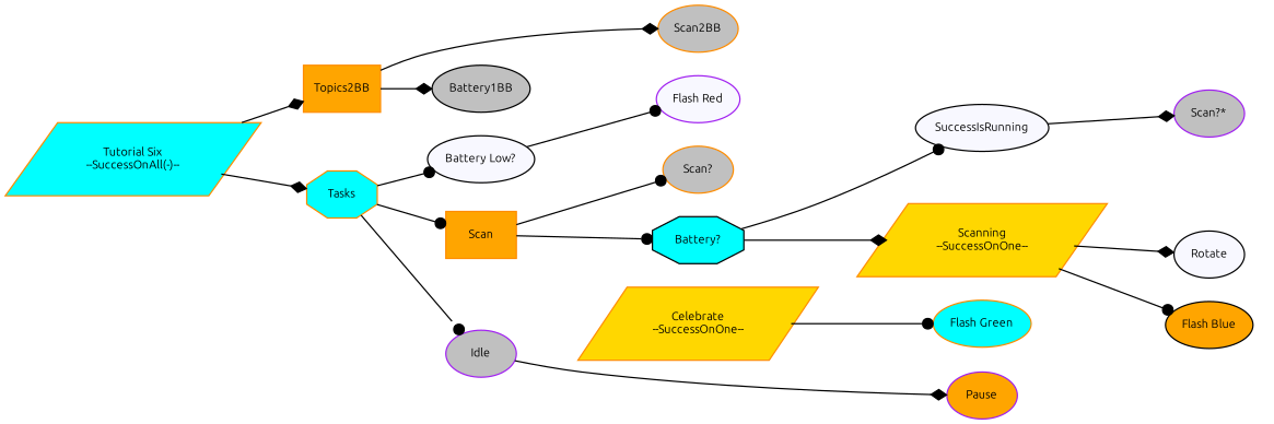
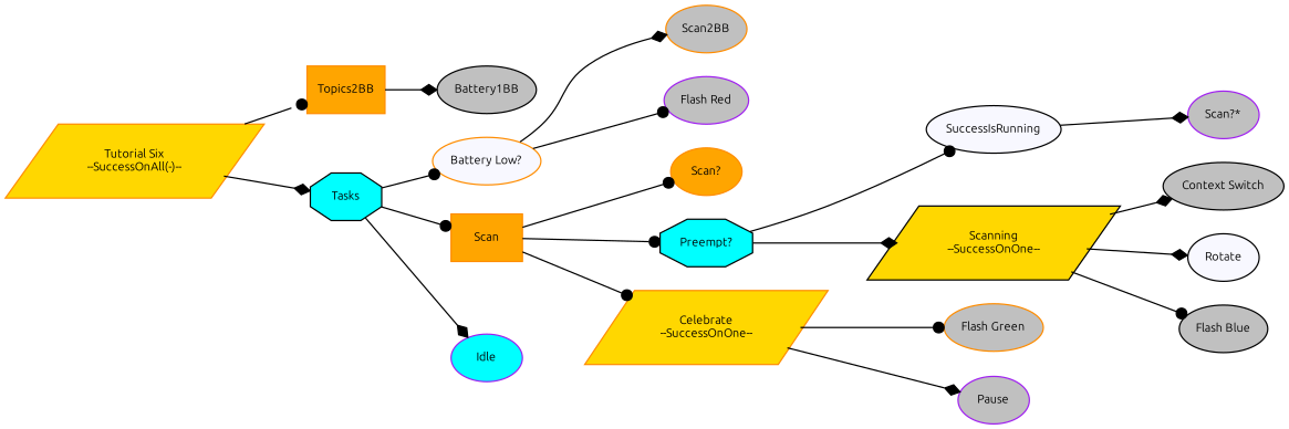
  digraph {
    fontname=Ubuntu
    rankdir=LR
    node [color=black fillcolor=gray fontcolor=black fontname=Ubuntu fontsize=9 shape=ellipse style=filled]
    edge [arrowhead=diamond fontname=Ubuntu]
-   n1 [color=darkorange fillcolor=cyan label="Tutorial Six\n--SuccessOnAll(-)--" shape=parallelogram]
+   n1 [color=darkorange fillcolor=gold label="Tutorial Six\n--SuccessOnAll(-)--" shape=parallelogram]
    n2 [color=darkorange fillcolor=orange label=Topics2BB shape=box]
-   n3 [color=darkorange fillcolor=cyan label=Tasks shape=octagon]
+   n3 [fillcolor=cyan label=Tasks shape=octagon]
    n4 [color=darkorange label=Scan2BB]
    n5 [label=Battery1BB]
-   n6 [fillcolor=ghostwhite label="Battery Low?"]
+   n6 [color=darkorange fillcolor=ghostwhite label="Battery Low?"]
    n7 [color=darkorange fillcolor=orange label=Scan shape=box]
-   n8 [color=purple label=Idle]
-   n9 [color=purple fillcolor=ghostwhite label="Flash Red"]
-   n10 [color=darkorange label="Scan?"]
-   n11 [fillcolor=cyan label="Battery?" shape=octagon]
+   n8 [color=purple fillcolor=cyan label=Idle]
+   n9 [color=purple label="Flash Red"]
+   n10 [color=darkorange fillcolor=orange label="Scan?"]
+   n11 [fillcolor=cyan label="Preempt?" shape=octagon]
    n12 [color=darkorange fillcolor=gold label="Celebrate\n--SuccessOnOne--" shape=parallelogram]
    n13 [fillcolor=ghostwhite label=SuccessIsRunning]
-   n14 [color=darkorange fillcolor=gold label="Scanning\n--SuccessOnOne--" shape=parallelogram]
-   n15 [color=darkorange fillcolor=cyan label="Flash Green"]
-   n16 [color=purple fillcolor=orange label=Pause]
+   n14 [fillcolor=gold label="Scanning\n--SuccessOnOne--" shape=parallelogram]
+   n15 [color=darkorange label="Flash Green"]
+   n16 [color=purple label=Pause]
    n17 [color=purple label="Scan?*"]
+   n18 [label="Context Switch"]
    n19 [fillcolor=ghostwhite label=Rotate]
-   n20 [fillcolor=orange label="Flash Blue"]
-   n1 -> n2
+   n20 [label="Flash Blue"]
+   n1 -> n2 [arrowhead=dot]
    n1 -> n3
-   n2 -> n4
+   n6 -> n4
    n2 -> n5
    n3 -> n6 [arrowhead=dot]
    n3 -> n7 [arrowhead=dot]
-   n3 -> n8 [arrowhead=dot]
+   n3 -> n8
    n6 -> n9 [arrowhead=dot]
    n7 -> n10 [arrowhead=dot]
    n7 -> n11 [arrowhead=dot]
+   n7 -> n12 [arrowhead=dot]
    n11 -> n13 [arrowhead=dot]
    n11 -> n14
    n12 -> n15 [arrowhead=dot]
-   n8 -> n16
+   n12 -> n16
    n13 -> n17
+   n14 -> n18
    n14 -> n19
    n14 -> n20 [arrowhead=dot]
  }
